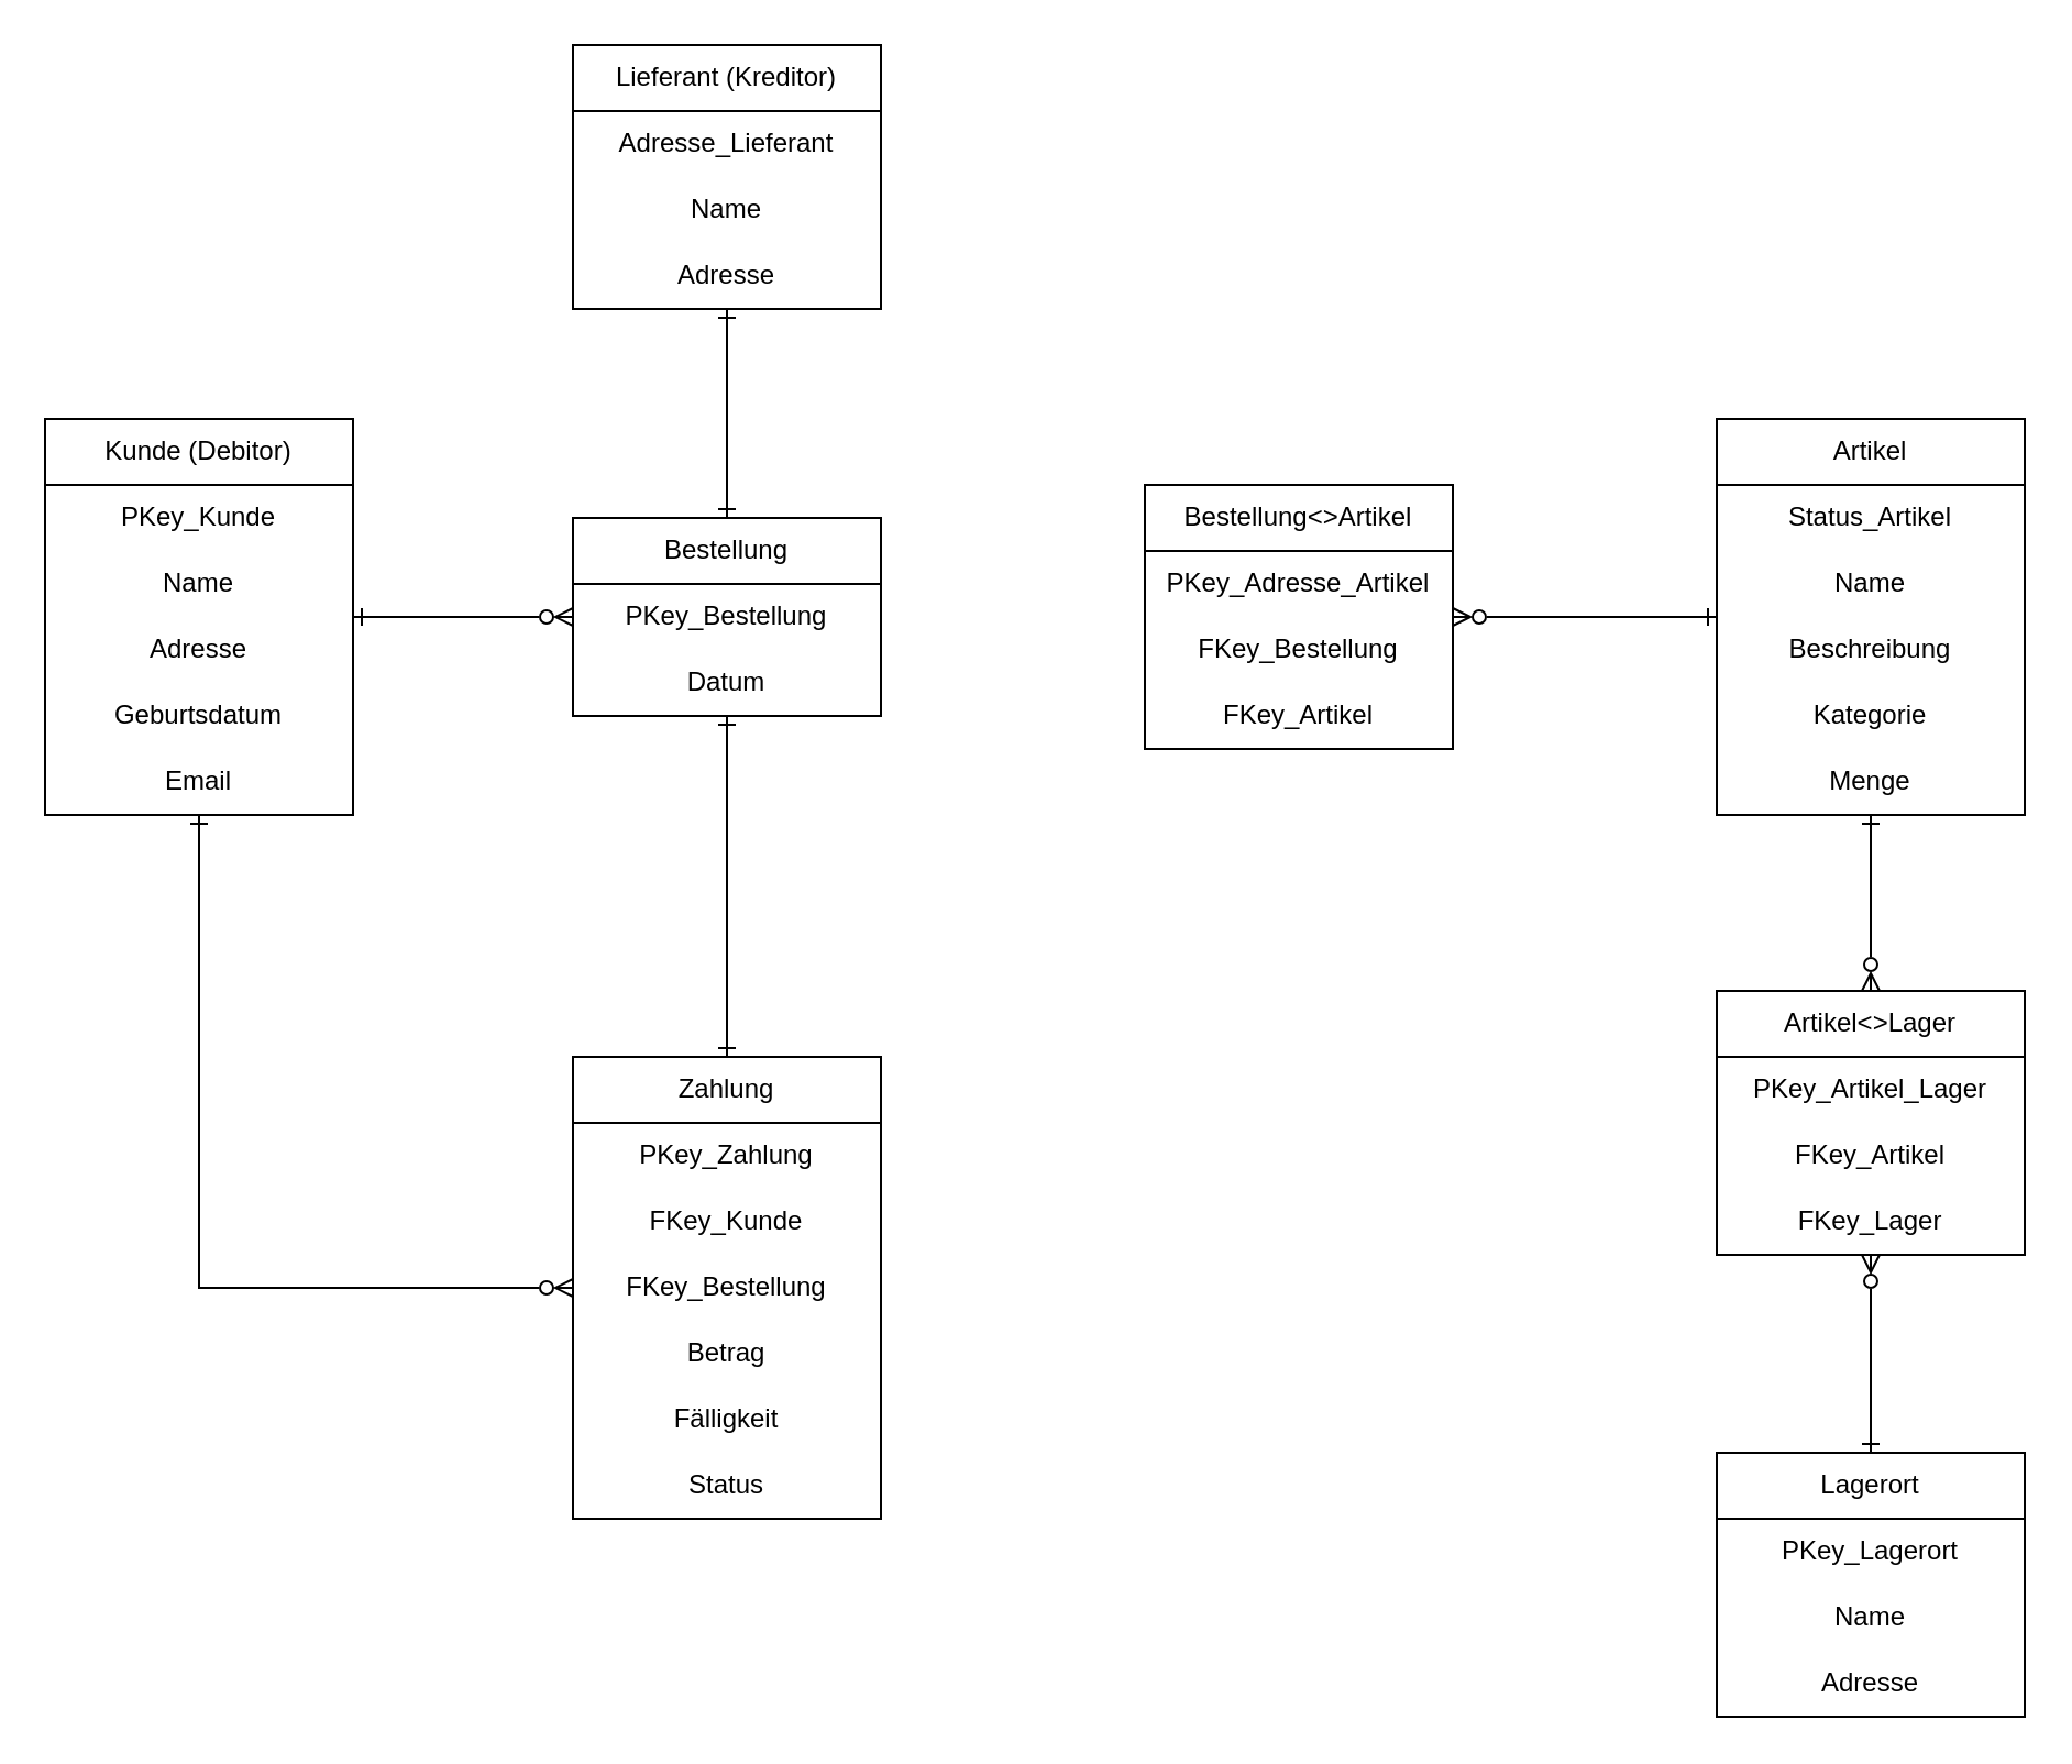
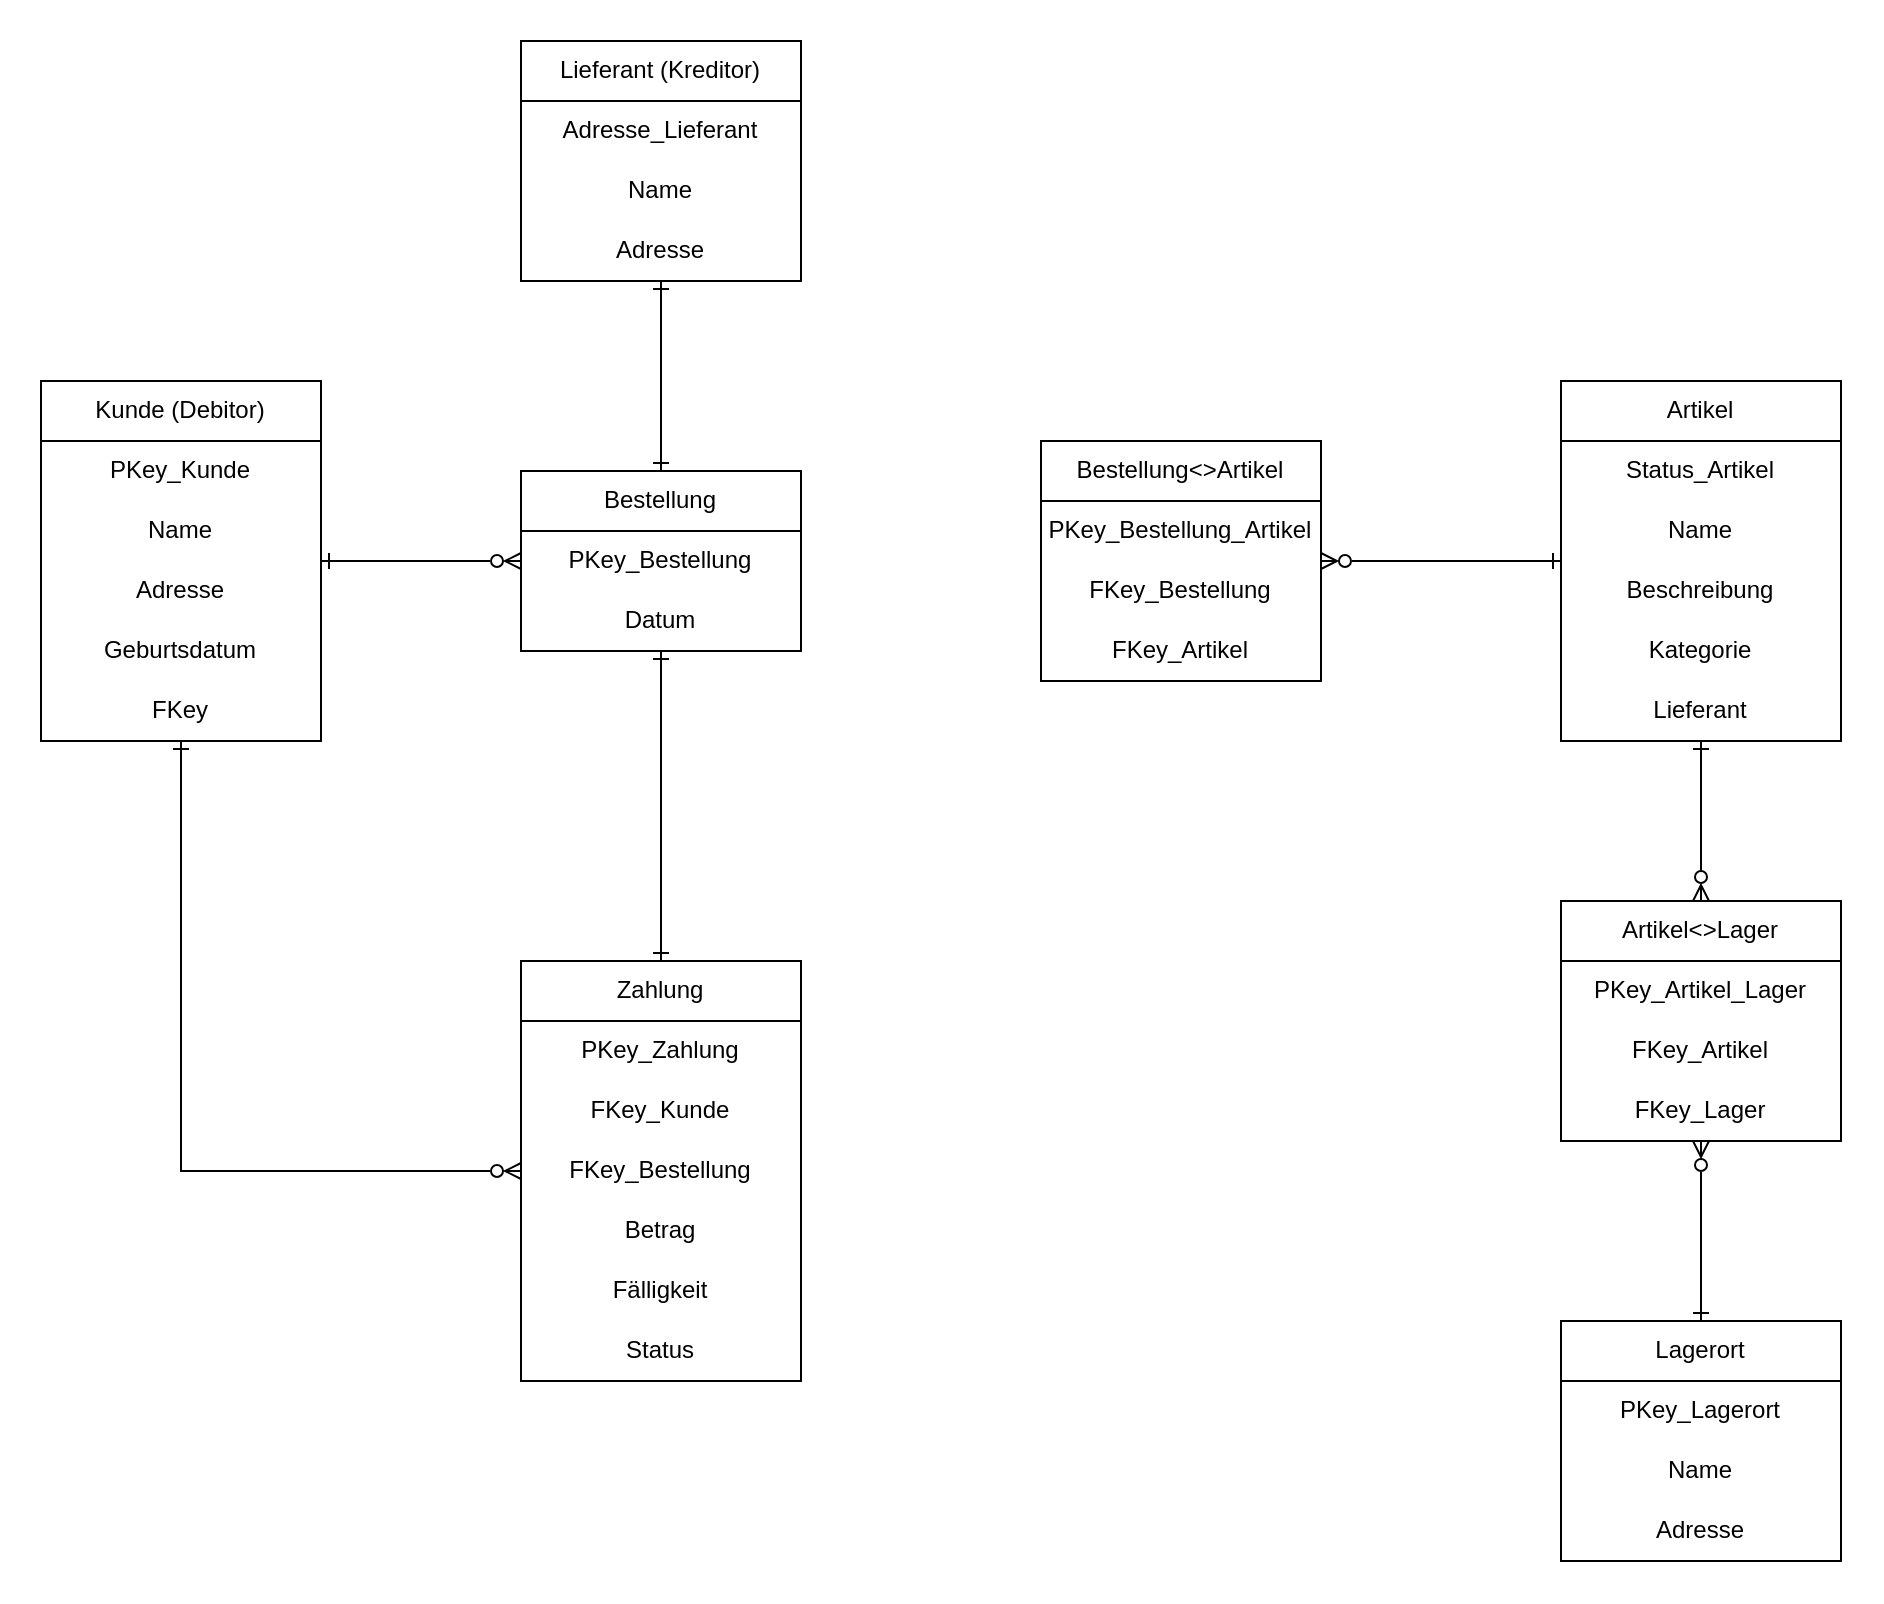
  <mxCell id="0" />
  <mxCell id="1" parent="0" />
  <mxCell id="2" style="edgeStyle=orthogonalEdgeStyle;rounded=0;orthogonalLoop=1;jettySize=auto;html=1;entryX=0;entryY=0.5;entryDx=0;entryDy=0;endArrow=ERzeroToMany;endFill=0;startArrow=ERone;startFill=0;" parent="1" source="4" target="12" edge="1"><mxGeometry relative="1" as="geometry" /></mxCell>
  <mxCell id="3" style="edgeStyle=orthogonalEdgeStyle;rounded=0;orthogonalLoop=1;jettySize=auto;html=1;entryX=0;entryY=0.5;entryDx=0;entryDy=0;endArrow=ERzeroToMany;endFill=0;startArrow=ERone;startFill=0;exitX=0.5;exitY=1;exitDx=0;exitDy=0;" parent="1" source="9" target="31" edge="1"><mxGeometry relative="1" as="geometry"><Array as="points"><mxPoint x="90" y="585" /></Array><mxPoint x="110" y="400" as="sourcePoint" /></mxGeometry></mxCell>
  <mxCell id="4" value="Kunde (Debitor)" style="swimlane;fontStyle=0;childLayout=stackLayout;horizontal=1;startSize=30;horizontalStack=0;resizeParent=1;resizeParentMax=0;resizeLast=0;collapsible=1;marginBottom=0;whiteSpace=wrap;html=1;" parent="1" vertex="1"><mxGeometry x="20" y="190" width="140" height="180" as="geometry" /></mxCell>
  <mxCell id="5" value="PKey_Kunde" style="text;html=1;align=center;verticalAlign=middle;whiteSpace=wrap;rounded=0;" vertex="1" parent="4"><mxGeometry y="30" width="140" height="30" as="geometry" /></mxCell>
  <mxCell id="6" value="Name" style="text;html=1;align=center;verticalAlign=middle;whiteSpace=wrap;rounded=0;" vertex="1" parent="4"><mxGeometry y="60" width="140" height="30" as="geometry" /></mxCell>
  <mxCell id="7" value="Adresse" style="text;html=1;align=center;verticalAlign=middle;whiteSpace=wrap;rounded=0;" vertex="1" parent="4"><mxGeometry y="90" width="140" height="30" as="geometry" /></mxCell>
  <mxCell id="8" value="Geburtsdatum" style="text;html=1;align=center;verticalAlign=middle;whiteSpace=wrap;rounded=0;" vertex="1" parent="4"><mxGeometry y="120" width="140" height="30" as="geometry" /></mxCell>
- <mxCell id="9" value="Email" style="text;html=1;align=center;verticalAlign=middle;whiteSpace=wrap;rounded=0;" vertex="1" parent="4"><mxGeometry y="150" width="140" height="30" as="geometry" /></mxCell>
+ <mxCell id="9" value="FKey" style="text;html=1;align=center;verticalAlign=middle;whiteSpace=wrap;rounded=0;" vertex="1" parent="4"><mxGeometry y="150" width="140" height="30" as="geometry" /></mxCell>
  <mxCell id="10" style="edgeStyle=orthogonalEdgeStyle;rounded=0;orthogonalLoop=1;jettySize=auto;html=1;endArrow=ERone;endFill=0;startArrow=ERone;startFill=0;" parent="1" source="12" target="31" edge="1"><mxGeometry relative="1" as="geometry" /></mxCell>
  <mxCell id="11" style="edgeStyle=orthogonalEdgeStyle;rounded=0;orthogonalLoop=1;jettySize=auto;html=1;entryX=0.5;entryY=1;entryDx=0;entryDy=0;endArrow=ERone;endFill=0;startArrow=ERone;startFill=0;" edge="1" parent="1" source="12" target="27"><mxGeometry relative="1" as="geometry" /></mxCell>
  <mxCell id="12" value="Bestellung" style="swimlane;fontStyle=0;childLayout=stackLayout;horizontal=1;startSize=30;horizontalStack=0;resizeParent=1;resizeParentMax=0;resizeLast=0;collapsible=1;marginBottom=0;whiteSpace=wrap;html=1;" parent="1" vertex="1"><mxGeometry x="260" y="235" width="140" height="90" as="geometry" /></mxCell>
  <mxCell id="13" value="PKey_Bestellung" style="text;html=1;align=center;verticalAlign=middle;whiteSpace=wrap;rounded=0;" vertex="1" parent="12"><mxGeometry y="30" width="140" height="30" as="geometry" /></mxCell>
  <mxCell id="14" value="Datum" style="text;html=1;align=center;verticalAlign=middle;whiteSpace=wrap;rounded=0;" vertex="1" parent="12"><mxGeometry y="60" width="140" height="30" as="geometry" /></mxCell>
  <mxCell id="15" style="edgeStyle=orthogonalEdgeStyle;rounded=0;orthogonalLoop=1;jettySize=auto;html=1;entryX=1;entryY=0.5;entryDx=0;entryDy=0;startArrow=ERone;startFill=0;endArrow=ERzeroToMany;endFill=0;" edge="1" parent="1" source="16" target="38"><mxGeometry relative="1" as="geometry" /></mxCell>
  <mxCell id="16" value="Artikel" style="swimlane;fontStyle=0;childLayout=stackLayout;horizontal=1;startSize=30;horizontalStack=0;resizeParent=1;resizeParentMax=0;resizeLast=0;collapsible=1;marginBottom=0;whiteSpace=wrap;html=1;" parent="1" vertex="1"><mxGeometry x="780" y="190" width="140" height="180" as="geometry" /></mxCell>
  <mxCell id="17" value="Status_Artikel" style="text;html=1;align=center;verticalAlign=middle;whiteSpace=wrap;rounded=0;" vertex="1" parent="16"><mxGeometry y="30" width="140" height="30" as="geometry" /></mxCell>
  <mxCell id="18" value="Name" style="text;html=1;align=center;verticalAlign=middle;whiteSpace=wrap;rounded=0;" vertex="1" parent="16"><mxGeometry y="60" width="140" height="30" as="geometry" /></mxCell>
  <mxCell id="19" value="Beschreibung" style="text;html=1;align=center;verticalAlign=middle;whiteSpace=wrap;rounded=0;" vertex="1" parent="16"><mxGeometry y="90" width="140" height="30" as="geometry" /></mxCell>
  <mxCell id="20" value="Kategorie" style="text;html=1;align=center;verticalAlign=middle;whiteSpace=wrap;rounded=0;" vertex="1" parent="16"><mxGeometry y="120" width="140" height="30" as="geometry" /></mxCell>
- <mxCell id="21" value="Menge" style="text;html=1;align=center;verticalAlign=middle;whiteSpace=wrap;rounded=0;" vertex="1" parent="16"><mxGeometry y="150" width="140" height="30" as="geometry" /></mxCell>
+ <mxCell id="21" value="Lieferant" style="text;html=1;align=center;verticalAlign=middle;whiteSpace=wrap;rounded=0;" vertex="1" parent="16"><mxGeometry y="150" width="140" height="30" as="geometry" /></mxCell>
  <mxCell id="22" value="" style="edgeStyle=orthogonalEdgeStyle;rounded=0;orthogonalLoop=1;jettySize=auto;html=1;startArrow=ERone;startFill=0;endArrow=ERzeroToMany;endFill=0;" edge="1" parent="1" source="23" target="45"><mxGeometry relative="1" as="geometry" /></mxCell>
  <mxCell id="23" value="Lagerort" style="swimlane;fontStyle=0;childLayout=stackLayout;horizontal=1;startSize=30;horizontalStack=0;resizeParent=1;resizeParentMax=0;resizeLast=0;collapsible=1;marginBottom=0;whiteSpace=wrap;html=1;" parent="1" vertex="1"><mxGeometry x="780" y="660" width="140" height="120" as="geometry" /></mxCell>
  <mxCell id="24" value="PKey_Lagerort" style="text;html=1;align=center;verticalAlign=middle;whiteSpace=wrap;rounded=0;" vertex="1" parent="23"><mxGeometry y="30" width="140" height="30" as="geometry" /></mxCell>
  <mxCell id="25" value="Name" style="text;html=1;align=center;verticalAlign=middle;whiteSpace=wrap;rounded=0;" vertex="1" parent="23"><mxGeometry y="60" width="140" height="30" as="geometry" /></mxCell>
  <mxCell id="26" value="Adresse" style="text;html=1;align=center;verticalAlign=middle;whiteSpace=wrap;rounded=0;" vertex="1" parent="23"><mxGeometry y="90" width="140" height="30" as="geometry" /></mxCell>
  <mxCell id="27" value="Lieferant (Kreditor)" style="swimlane;fontStyle=0;childLayout=stackLayout;horizontal=1;startSize=30;horizontalStack=0;resizeParent=1;resizeParentMax=0;resizeLast=0;collapsible=1;marginBottom=0;whiteSpace=wrap;html=1;" parent="1" vertex="1"><mxGeometry x="260" y="20" width="140" height="120" as="geometry" /></mxCell>
  <mxCell id="28" value="Adresse_Lieferant" style="text;html=1;align=center;verticalAlign=middle;whiteSpace=wrap;rounded=0;" vertex="1" parent="27"><mxGeometry y="30" width="140" height="30" as="geometry" /></mxCell>
  <mxCell id="29" value="Name" style="text;html=1;align=center;verticalAlign=middle;whiteSpace=wrap;rounded=0;" vertex="1" parent="27"><mxGeometry y="60" width="140" height="30" as="geometry" /></mxCell>
  <mxCell id="30" value="Adresse" style="text;html=1;align=center;verticalAlign=middle;whiteSpace=wrap;rounded=0;" vertex="1" parent="27"><mxGeometry y="90" width="140" height="30" as="geometry" /></mxCell>
  <mxCell id="31" value="Zahlung" style="swimlane;fontStyle=0;childLayout=stackLayout;horizontal=1;startSize=30;horizontalStack=0;resizeParent=1;resizeParentMax=0;resizeLast=0;collapsible=1;marginBottom=0;whiteSpace=wrap;html=1;" parent="1" vertex="1"><mxGeometry x="260" y="480" width="140" height="210" as="geometry" /></mxCell>
  <mxCell id="32" value="PKey_Zahlung" style="text;html=1;align=center;verticalAlign=middle;whiteSpace=wrap;rounded=0;" vertex="1" parent="31"><mxGeometry y="30" width="140" height="30" as="geometry" /></mxCell>
  <mxCell id="33" value="FKey_Kunde" style="text;html=1;align=center;verticalAlign=middle;whiteSpace=wrap;rounded=0;" vertex="1" parent="31"><mxGeometry y="60" width="140" height="30" as="geometry" /></mxCell>
  <mxCell id="34" value="FKey_Bestellung" style="text;html=1;align=center;verticalAlign=middle;whiteSpace=wrap;rounded=0;" vertex="1" parent="31"><mxGeometry y="90" width="140" height="30" as="geometry" /></mxCell>
  <mxCell id="35" value="Betrag" style="text;html=1;align=center;verticalAlign=middle;whiteSpace=wrap;rounded=0;" vertex="1" parent="31"><mxGeometry y="120" width="140" height="30" as="geometry" /></mxCell>
  <mxCell id="36" value="Fälligkeit" style="text;html=1;align=center;verticalAlign=middle;whiteSpace=wrap;rounded=0;" vertex="1" parent="31"><mxGeometry y="150" width="140" height="30" as="geometry" /></mxCell>
  <mxCell id="37" value="Status" style="text;html=1;align=center;verticalAlign=middle;whiteSpace=wrap;rounded=0;" vertex="1" parent="31"><mxGeometry y="180" width="140" height="30" as="geometry" /></mxCell>
  <mxCell id="38" value="Bestellung&amp;lt;&amp;gt;Artikel" style="swimlane;fontStyle=0;childLayout=stackLayout;horizontal=1;startSize=30;horizontalStack=0;resizeParent=1;resizeParentMax=0;resizeLast=0;collapsible=1;marginBottom=0;whiteSpace=wrap;html=1;" vertex="1" parent="1"><mxGeometry x="520" y="220" width="140" height="120" as="geometry" /></mxCell>
- <mxCell id="39" value="PKey_Adresse_Artikel" style="text;html=1;align=center;verticalAlign=middle;whiteSpace=wrap;rounded=0;" vertex="1" parent="38"><mxGeometry y="30" width="140" height="30" as="geometry" /></mxCell>
+ <mxCell id="39" value="PKey_Bestellung_Artikel" style="text;html=1;align=center;verticalAlign=middle;whiteSpace=wrap;rounded=0;" vertex="1" parent="38"><mxGeometry y="30" width="140" height="30" as="geometry" /></mxCell>
  <mxCell id="40" value="FKey_Bestellung" style="text;html=1;align=center;verticalAlign=middle;whiteSpace=wrap;rounded=0;" vertex="1" parent="38"><mxGeometry y="60" width="140" height="30" as="geometry" /></mxCell>
  <mxCell id="41" value="FKey_Artikel" style="text;html=1;align=center;verticalAlign=middle;whiteSpace=wrap;rounded=0;" vertex="1" parent="38"><mxGeometry y="90" width="140" height="30" as="geometry" /></mxCell>
  <mxCell id="42" value="Artikel&amp;lt;&amp;gt;Lager" style="swimlane;fontStyle=0;childLayout=stackLayout;horizontal=1;startSize=30;horizontalStack=0;resizeParent=1;resizeParentMax=0;resizeLast=0;collapsible=1;marginBottom=0;whiteSpace=wrap;html=1;" vertex="1" parent="1"><mxGeometry x="780" y="450" width="140" height="120" as="geometry" /></mxCell>
  <mxCell id="43" value="PKey_Artikel_Lager" style="text;html=1;align=center;verticalAlign=middle;whiteSpace=wrap;rounded=0;" vertex="1" parent="42"><mxGeometry y="30" width="140" height="30" as="geometry" /></mxCell>
  <mxCell id="44" value="FKey_Artikel" style="text;html=1;align=center;verticalAlign=middle;whiteSpace=wrap;rounded=0;" vertex="1" parent="42"><mxGeometry y="60" width="140" height="30" as="geometry" /></mxCell>
  <mxCell id="45" value="FKey_Lager" style="text;html=1;align=center;verticalAlign=middle;whiteSpace=wrap;rounded=0;" vertex="1" parent="42"><mxGeometry y="90" width="140" height="30" as="geometry" /></mxCell>
  <mxCell id="46" style="edgeStyle=orthogonalEdgeStyle;rounded=0;orthogonalLoop=1;jettySize=auto;html=1;entryX=0.5;entryY=0;entryDx=0;entryDy=0;startArrow=ERone;startFill=0;endArrow=ERzeroToMany;endFill=0;" edge="1" parent="1" source="21" target="42"><mxGeometry relative="1" as="geometry" /></mxCell>
